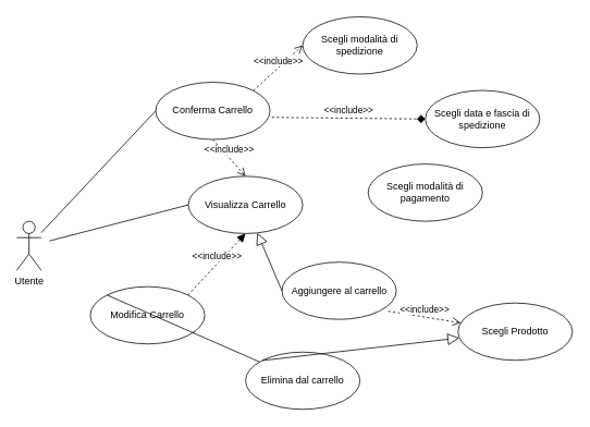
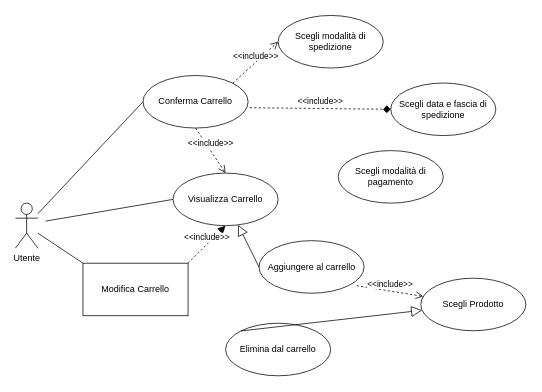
  <mxCell id="0" />
  <mxCell id="1" parent="0" />
  <mxCell id="2" value="Utente" style="shape=umlActor;verticalLabelPosition=bottom;verticalAlign=top;html=1;" vertex="1" parent="1"><mxGeometry x="20" y="270" width="30" height="60" as="geometry" /></mxCell>
- <mxCell id="3" value="Modifica Carrello" style="ellipse;whiteSpace=wrap;html=1;" vertex="1" parent="1"><mxGeometry x="110" y="350" width="140" height="70" as="geometry" /></mxCell>
+ <mxCell id="3" value="Modifica Carrello" style="whiteSpace=wrap;html=1;rounded=0;" vertex="1" parent="1"><mxGeometry x="110" y="350" width="140" height="70" as="geometry" /></mxCell>
  <mxCell id="4" value="Aggiungere al carrello" style="ellipse;whiteSpace=wrap;html=1;" vertex="1" parent="1"><mxGeometry x="344.5" y="320" width="140" height="70" as="geometry" /></mxCell>
  <mxCell id="5" value="" style="endArrow=block;endFill=0;endSize=12;html=1;exitX=0;exitY=0.5;exitDx=0;exitDy=0;" edge="1" parent="1" source="4" target="18"><mxGeometry width="160" relative="1" as="geometry"><mxPoint x="300" y="360" as="sourcePoint" /><mxPoint x="460" y="360" as="targetPoint" /></mxGeometry></mxCell>
  <mxCell id="6" value="Conferma Carrello" style="ellipse;whiteSpace=wrap;html=1;" vertex="1" parent="1"><mxGeometry x="190" y="100" width="140" height="70" as="geometry" /></mxCell>
  <mxCell id="7" value="Scegli Prodotto" style="ellipse;whiteSpace=wrap;html=1;" vertex="1" parent="1"><mxGeometry x="560" y="370" width="140" height="70" as="geometry" /></mxCell>
  <mxCell id="8" value="&amp;lt;&amp;lt;include&amp;gt;&amp;gt;" style="html=1;verticalAlign=bottom;endArrow=open;dashed=1;endSize=8;exitX=0.929;exitY=0.857;exitDx=0;exitDy=0;exitPerimeter=0;" edge="1" parent="1" target="7" source="4"><mxGeometry relative="1" as="geometry"><mxPoint x="550" y="440" as="sourcePoint" /><mxPoint x="440.108" y="270.45" as="targetPoint" /></mxGeometry></mxCell>
  <mxCell id="9" value="Scegli modalità di spedizione" style="ellipse;whiteSpace=wrap;html=1;" vertex="1" parent="1"><mxGeometry x="370" y="20" width="140" height="70" as="geometry" /></mxCell>
  <mxCell id="10" value="&amp;lt;&amp;lt;include&amp;gt;&amp;gt;" style="html=1;verticalAlign=bottom;endArrow=open;dashed=1;endSize=8;entryX=0;entryY=0.5;entryDx=0;entryDy=0;exitX=1;exitY=0;exitDx=0;exitDy=0;" edge="1" parent="1" target="9" source="6"><mxGeometry relative="1" as="geometry"><mxPoint x="460" y="325" as="sourcePoint" /><mxPoint x="630.108" y="430.45" as="targetPoint" /></mxGeometry></mxCell>
  <mxCell id="11" value="Scegli data e fascia di spedizione" style="ellipse;whiteSpace=wrap;html=1;" vertex="1" parent="1"><mxGeometry x="520" y="110" width="140" height="70" as="geometry" /></mxCell>
  <mxCell id="12" value="&amp;lt;&amp;lt;include&amp;gt;&amp;gt;" style="html=1;verticalAlign=bottom;endArrow=diamond;dashed=1;endSize=8;entryX=0;entryY=0.5;entryDx=0;entryDy=0;exitX=1.015;exitY=0.613;exitDx=0;exitDy=0;exitPerimeter=0;" edge="1" parent="1" source="6" target="11"><mxGeometry relative="1" as="geometry"><mxPoint x="619.892" y="230.45" as="sourcePoint" /><mxPoint x="700" y="185" as="targetPoint" /></mxGeometry></mxCell>
  <mxCell id="13" value="Scegli modalità di pagamento" style="ellipse;whiteSpace=wrap;html=1;" vertex="1" parent="1"><mxGeometry x="450" y="200" width="140" height="70" as="geometry" /></mxCell>
  <mxCell id="14" value="Elimina dal carrello" style="ellipse;whiteSpace=wrap;html=1;" vertex="1" parent="1"><mxGeometry x="300" y="430" width="140" height="70" as="geometry" /></mxCell>
  <mxCell id="15" value="" style="endArrow=block;endFill=0;endSize=12;html=1;exitX=0;exitY=0;exitDx=0;exitDy=0;" edge="1" parent="1" source="14" target="7"><mxGeometry width="160" relative="1" as="geometry"><mxPoint x="440" y="385" as="sourcePoint" /><mxPoint x="340" y="425" as="targetPoint" /></mxGeometry></mxCell>
- <mxCell id="16" value="" style="endArrow=none;endFill=0;endSize=12;html=1;exitX=0;exitY=0;exitDx=0;exitDy=0;" edge="1" parent="1" source="3" target="14"><mxGeometry width="160" relative="1" as="geometry"><mxPoint x="360" y="350" as="sourcePoint" /><mxPoint x="520" y="350" as="targetPoint" /></mxGeometry></mxCell>
+ <mxCell id="16" value="" style="endArrow=none;endFill=0;endSize=12;html=1;exitX=0;exitY=0;exitDx=0;exitDy=0;" edge="1" parent="1" source="3" target="2"><mxGeometry width="160" relative="1" as="geometry"><mxPoint x="360" y="350" as="sourcePoint" /><mxPoint x="520" y="350" as="targetPoint" /></mxGeometry></mxCell>
  <mxCell id="17" value="" style="endArrow=none;endFill=0;endSize=12;html=1;exitX=0;exitY=0.5;exitDx=0;exitDy=0;" edge="1" parent="1" source="6" target="2"><mxGeometry width="160" relative="1" as="geometry"><mxPoint x="160" y="220" as="sourcePoint" /><mxPoint x="39.892" y="175.151" as="targetPoint" /></mxGeometry></mxCell>
- <mxCell id="18" value="Visualizza Carrello" style="ellipse;whiteSpace=wrap;html=1;" vertex="1" parent="1"><mxGeometry x="230" y="215" width="140" height="70" as="geometry" /></mxCell>
+ <mxCell id="18" value="Visualizza Carrello" style="ellipse;whiteSpace=wrap;html=1;" vertex="1" parent="1"><mxGeometry x="230" y="230" width="140" height="70" as="geometry" /></mxCell>
  <mxCell id="19" value="&amp;lt;&amp;lt;include&amp;gt;&amp;gt;" style="html=1;verticalAlign=bottom;endArrow=open;dashed=1;endSize=8;entryX=0.5;entryY=0;entryDx=0;entryDy=0;exitX=0.5;exitY=1;exitDx=0;exitDy=0;" edge="1" parent="1" source="6" target="18"><mxGeometry relative="1" as="geometry"><mxPoint x="349.892" y="200.45" as="sourcePoint" /><mxPoint x="470" y="155" as="targetPoint" /></mxGeometry></mxCell>
  <mxCell id="20" value="&amp;lt;&amp;lt;include&amp;gt;&amp;gt;" style="html=1;verticalAlign=bottom;endArrow=block;dashed=1;endSize=8;entryX=0.5;entryY=1;entryDx=0;entryDy=0;exitX=1;exitY=0;exitDx=0;exitDy=0;" edge="1" parent="1" source="3" target="18"><mxGeometry relative="1" as="geometry"><mxPoint x="220.108" y="169.55" as="sourcePoint" /><mxPoint x="290" y="240" as="targetPoint" /></mxGeometry></mxCell>
  <mxCell id="21" value="" style="endArrow=none;endFill=0;endSize=12;html=1;exitX=0;exitY=0.5;exitDx=0;exitDy=0;" edge="1" parent="1" source="18"><mxGeometry width="160" relative="1" as="geometry"><mxPoint x="200" y="145" as="sourcePoint" /><mxPoint x="60" y="294.032" as="targetPoint" /></mxGeometry></mxCell>
